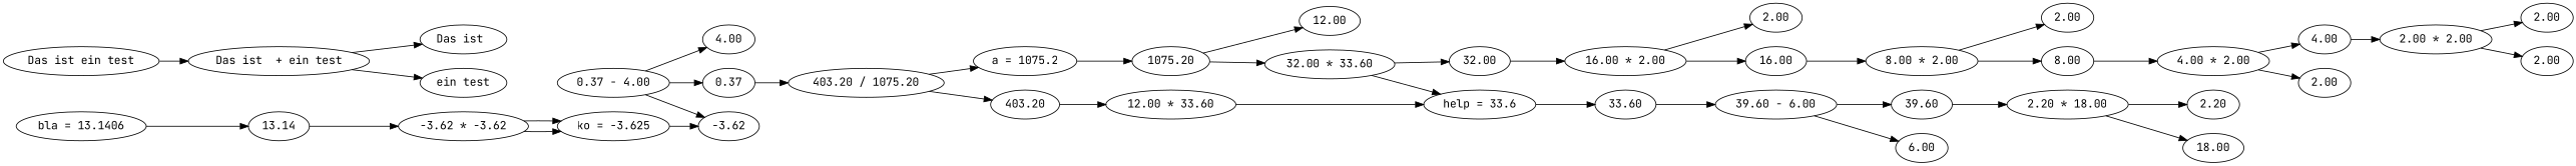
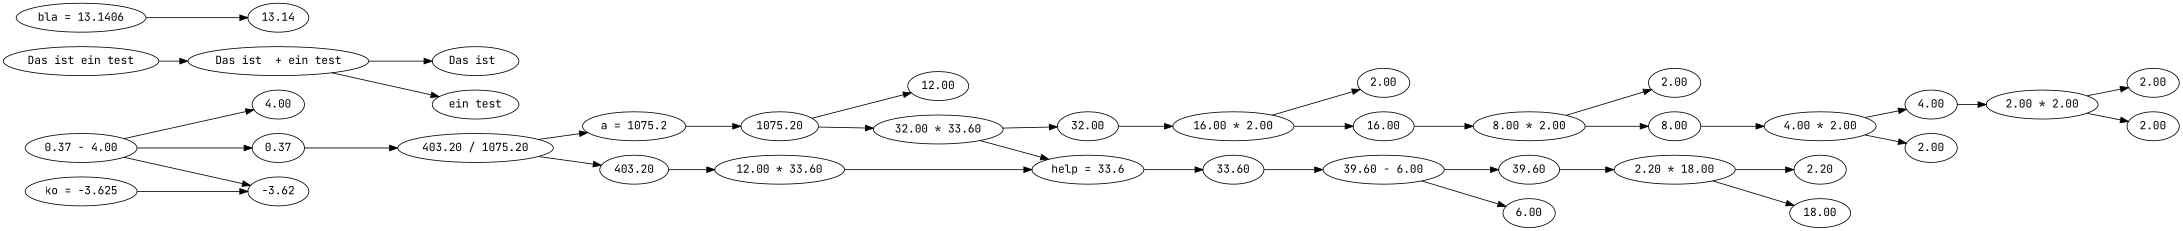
  digraph {
    fontname="JetBrains Mono"
    rankdir=LR
    node [fontname="JetBrains Mono"]
    edge [fontname="JetBrains Mono"]
    n1 [label="2.20 * 18.00"]
    n2 [label=2.20]
    n3 [label=18.00]
    n4 [label=39.60]
    n5 [label="39.60 - 6.00"]
    n6 [label=6.00]
    n7 [label=33.60]
    n8 [label="help = 33.6"]
    n9 [label="2.00 * 2.00"]
    n10 [label=2.00]
    n11 [label=2.00]
    n12 [label=4.00]
    n13 [label="4.00 * 2.00"]
    n14 [label=2.00]
    n15 [label=8.00]
    n16 [label="8.00 * 2.00"]
    n17 [label=2.00]
    n18 [label=16.00]
    n19 [label="16.00 * 2.00"]
    n20 [label=2.00]
    n21 [label=32.00]
    n22 [label="32.00 * 33.60"]
    n23 [label=1075.20]
    n24 [label=12.00]
    n25 [label="a = 1075.2"]
    n26 [label="12.00 * 33.60"]
    n27 [label=403.20]
    n28 [label="403.20 / 1075.20"]
    n29 [label=0.37]
    n30 [label="0.37 - 4.00"]
    n31 [label=4.00]
    n32 [label=-3.62]
    n33 [label="ko = -3.625"]
    n34 [label="Das ist  + ein test"]
    n35 [label="Das ist "]
    n36 [label="ein test"]
    n37 [label="Das ist ein test"]
-   n38 [label="-3.62 * -3.62"]
    n39 [label=13.14]
    n40 [label="bla = 13.1406"]
    n1 -> n2
    n1 -> n3
    n4 -> n1
    n5 -> n4
    n5 -> n6
    n7 -> n5
    n8 -> n7
    n9 -> n10
    n9 -> n11
    n12 -> n9
    n13 -> n12
    n13 -> n14
    n15 -> n13
    n16 -> n15
    n16 -> n17
    n18 -> n16
    n19 -> n18
    n19 -> n20
    n21 -> n19
    n22 -> n8
    n22 -> n21
    n23 -> n22
    n23 -> n24
    n25 -> n23
    n26 -> n8
    n27 -> n26
    n28 -> n25
    n28 -> n27
    n29 -> n28
    n30 -> n29
    n30 -> n31
    n30 -> n32
    n33 -> n32
    n34 -> n35
    n34 -> n36
    n37 -> n34
-   n38 -> n33
-   n38 -> n33
-   n39 -> n38
    n40 -> n39
  }
